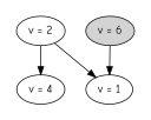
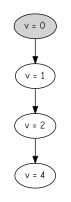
  strict digraph {
    fontname="Comic Neue"
    nodesep=0.35
    node [fontname="Comic Neue"]
    edge [color=black fontcolor=black fontname="Comic Neue"]
-   n1 [label="v = 6" style=filled]
+   n1 [label="v = 0" style=filled]
    n2 [label="v = 1"]
    n3 [label="v = 2"]
    n4 [label="v = 4"]
    subgraph cluster_1 {
      color=white
      n4
      subgraph sub_2 {
        color=white
        rank=same
        n1
      }
      subgraph sub_3 {
        color=white
        rank=same
        n2
      }
      subgraph sub_4 {
        color=white
        rank=same
        n3
      }
    }
    n1 -> n2
-   n3 -> n2
+   n2 -> n3
    n3 -> n4
  }
